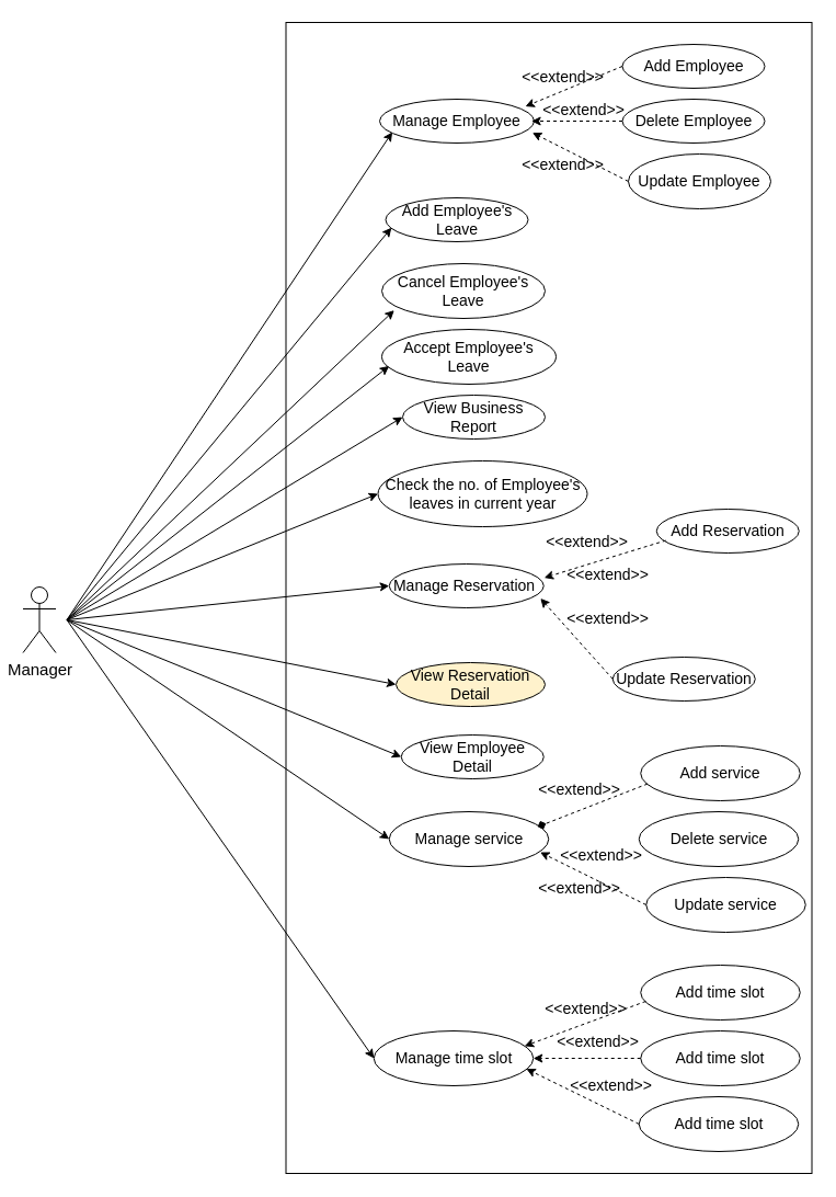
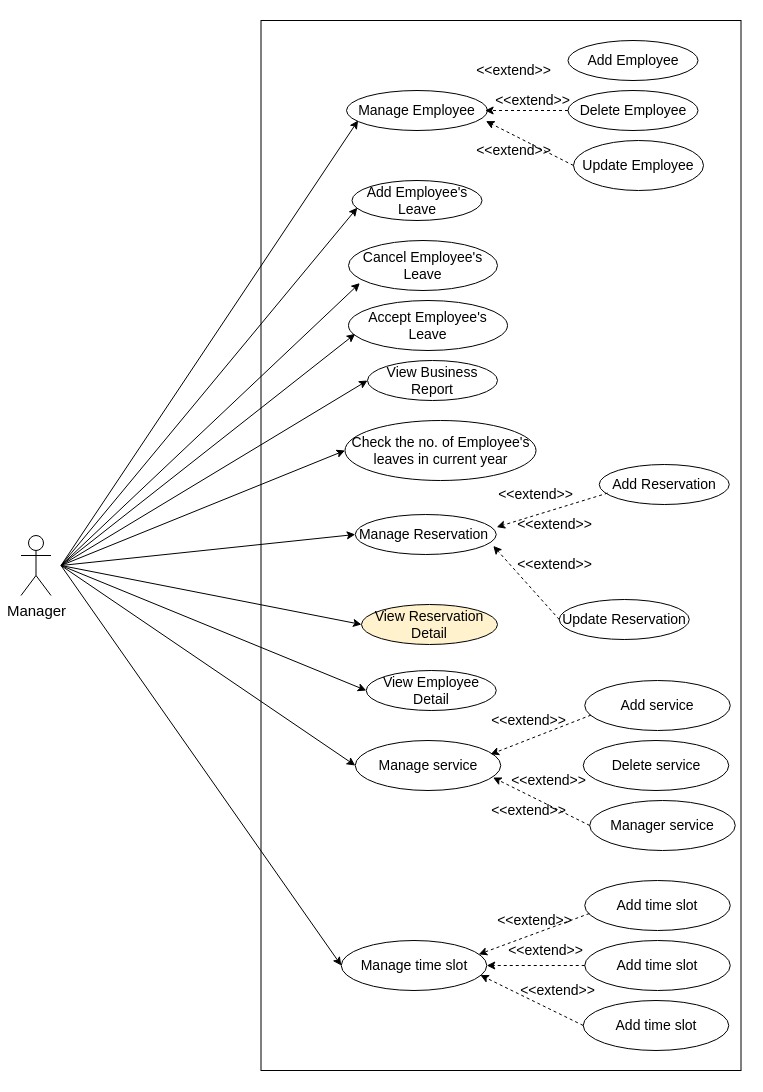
  <mxCell id="0" />
  <mxCell id="1" parent="0" />
  <mxCell id="2" value="" style="rounded=0;whiteSpace=wrap;html=1;" parent="1" vertex="1"><mxGeometry x="260.5" y="20" width="480" height="1050" as="geometry" /></mxCell>
  <mxCell id="3" value="Manage Employee" style="ellipse;whiteSpace=wrap;html=1;fontSize=14;" parent="1" vertex="1"><mxGeometry x="346" y="90" width="141" height="40" as="geometry" /></mxCell>
  <mxCell id="4" value="View Business Report" style="ellipse;whiteSpace=wrap;html=1;fontSize=14;" parent="1" vertex="1"><mxGeometry x="367" y="360" width="130" height="40" as="geometry" /></mxCell>
  <mxCell id="5" value="Check the no. of Employee's leaves in current year" style="ellipse;whiteSpace=wrap;html=1;fontSize=14;" parent="1" vertex="1"><mxGeometry x="344.5" y="420" width="191" height="60" as="geometry" /></mxCell>
  <mxCell id="6" value="Accept Employee's Leave" style="ellipse;whiteSpace=wrap;html=1;fontSize=14;" parent="1" vertex="1"><mxGeometry x="348" y="300" width="159" height="50" as="geometry" /></mxCell>
  <mxCell id="7" value="Cancel Employee's Leave" style="ellipse;whiteSpace=wrap;html=1;fontSize=14;" parent="1" vertex="1"><mxGeometry x="348" y="240" width="149" height="50" as="geometry" /></mxCell>
  <mxCell id="8" value="Add Employee's Leave" style="ellipse;whiteSpace=wrap;html=1;fontSize=14;" parent="1" vertex="1"><mxGeometry x="351.5" y="180" width="130" height="40" as="geometry" /></mxCell>
  <mxCell id="9" value="Manage Reservation&amp;nbsp;" style="ellipse;whiteSpace=wrap;html=1;fontSize=14;" parent="1" vertex="1"><mxGeometry x="354.75" y="514" width="141" height="40" as="geometry" /></mxCell>
  <mxCell id="10" value="View Employee Detail" style="ellipse;whiteSpace=wrap;html=1;fontSize=14;" parent="1" vertex="1"><mxGeometry x="365.75" y="670" width="130" height="40" as="geometry" /></mxCell>
  <mxCell id="11" value="Add Reservation" style="ellipse;whiteSpace=wrap;html=1;fontSize=14;" parent="1" vertex="1"><mxGeometry x="598.75" y="464" width="130" height="40" as="geometry" /></mxCell>
  <mxCell id="12" value="View Reservation Detail" style="ellipse;whiteSpace=wrap;html=1;fontSize=14;fillColor=#fff2cc;" parent="1" vertex="1"><mxGeometry x="361" y="604" width="136" height="40" as="geometry" /></mxCell>
  <mxCell id="13" value="Update Reservation" style="ellipse;whiteSpace=wrap;html=1;fontSize=14;" parent="1" vertex="1"><mxGeometry x="558.75" y="599" width="130" height="40" as="geometry" /></mxCell>
  <mxCell id="14" value="Update Employee" style="ellipse;whiteSpace=wrap;html=1;fontSize=14;" parent="1" vertex="1"><mxGeometry x="573" y="140" width="130" height="50" as="geometry" /></mxCell>
  <mxCell id="15" value="Delete Employee" style="ellipse;whiteSpace=wrap;html=1;fontSize=14;" parent="1" vertex="1"><mxGeometry x="567.5" y="90" width="130" height="40" as="geometry" /></mxCell>
  <mxCell id="16" value="Add Employee" style="ellipse;whiteSpace=wrap;html=1;fontSize=14;" parent="1" vertex="1"><mxGeometry x="567.5" y="40" width="130" height="40" as="geometry" /></mxCell>
  <mxCell id="17" value="" style="endArrow=classic;html=1;fontSize=16;dashed=1;exitX=0;exitY=0.5;exitDx=0;exitDy=0;entryX=0.989;entryY=0.765;entryDx=0;entryDy=0;entryPerimeter=0;" parent="1" source="14" target="3" edge="1"><mxGeometry width="50" height="50" relative="1" as="geometry"><mxPoint x="535.91" y="-70" as="sourcePoint" /><mxPoint x="427.5" y="-95" as="targetPoint" /></mxGeometry></mxCell>
  <mxCell id="18" value="" style="endArrow=classic;html=1;fontSize=16;dashed=1;exitX=0;exitY=0.5;exitDx=0;exitDy=0;entryX=0.983;entryY=0.5;entryDx=0;entryDy=0;entryPerimeter=0;" parent="1" source="15" target="3" edge="1"><mxGeometry width="50" height="50" relative="1" as="geometry"><mxPoint x="535.91" y="-123.5" as="sourcePoint" /><mxPoint x="447.5" y="-96.5" as="targetPoint" /></mxGeometry></mxCell>
- <mxCell id="19" value="" style="endArrow=classic;html=1;fontSize=16;dashed=1;exitX=0;exitY=0.5;exitDx=0;exitDy=0;entryX=0.943;entryY=0.165;entryDx=0;entryDy=0;entryPerimeter=0;" parent="1" source="16" target="3" edge="1"><mxGeometry width="50" height="50" relative="1" as="geometry"><mxPoint x="497.5" y="-163.5" as="sourcePoint" /><mxPoint x="409.09" y="-136.5" as="targetPoint" /></mxGeometry></mxCell>
  <mxCell id="20" value="&lt;font style=&quot;font-size: 14px;&quot;&gt;&amp;lt;&amp;lt;extend&amp;gt;&amp;gt;&lt;/font&gt;" style="text;html=1;align=center;verticalAlign=middle;resizable=0;points=[];autosize=1;fontSize=14;" parent="1" vertex="1"><mxGeometry x="467.5" y="140" width="90" height="20" as="geometry" /></mxCell>
  <mxCell id="21" value="&lt;font style=&quot;font-size: 14px;&quot;&gt;&amp;lt;&amp;lt;extend&amp;gt;&amp;gt;&lt;/font&gt;" style="text;html=1;align=center;verticalAlign=middle;resizable=0;points=[];autosize=1;fontSize=14;" parent="1" vertex="1"><mxGeometry x="487" y="90" width="90" height="20" as="geometry" /></mxCell>
  <mxCell id="22" value="&lt;font style=&quot;font-size: 14px;&quot;&gt;&amp;lt;&amp;lt;extend&amp;gt;&amp;gt;&lt;/font&gt;" style="text;html=1;align=center;verticalAlign=middle;resizable=0;points=[];autosize=1;fontSize=14;" parent="1" vertex="1"><mxGeometry x="467.5" y="60" width="90" height="20" as="geometry" /></mxCell>
  <mxCell id="23" value="" style="endArrow=classic;html=1;fontSize=16;dashed=1;exitX=0.065;exitY=0.715;exitDx=0;exitDy=0;entryX=1.003;entryY=0.315;entryDx=0;entryDy=0;entryPerimeter=0;exitPerimeter=0;" parent="1" source="11" target="9" edge="1"><mxGeometry width="50" height="50" relative="1" as="geometry"><mxPoint x="511.25" y="444" as="sourcePoint" /><mxPoint x="447.699" y="234.6" as="targetPoint" /></mxGeometry></mxCell>
  <mxCell id="24" value="" style="endArrow=classic;html=1;fontSize=16;dashed=1;exitX=0;exitY=0.5;exitDx=0;exitDy=0;entryX=0.979;entryY=0.785;entryDx=0;entryDy=0;entryPerimeter=0;" parent="1" source="13" target="9" edge="1"><mxGeometry width="50" height="50" relative="1" as="geometry"><mxPoint x="480.25" y="604" as="sourcePoint" /><mxPoint x="426.43" y="361" as="targetPoint" /></mxGeometry></mxCell>
  <mxCell id="25" style="edgeStyle=orthogonalEdgeStyle;shape=flexArrow;rounded=0;orthogonalLoop=1;jettySize=auto;html=1;exitX=0.5;exitY=1;exitDx=0;exitDy=0;dashed=1;fontSize=14;" parent="1" source="13" target="13" edge="1"><mxGeometry relative="1" as="geometry" /></mxCell>
  <mxCell id="26" style="edgeStyle=orthogonalEdgeStyle;shape=flexArrow;rounded=0;orthogonalLoop=1;jettySize=auto;html=1;exitX=0.5;exitY=1;exitDx=0;exitDy=0;fontSize=14;" parent="1" source="6" target="6" edge="1"><mxGeometry relative="1" as="geometry" /></mxCell>
  <mxCell id="27" style="edgeStyle=orthogonalEdgeStyle;shape=flexArrow;rounded=0;orthogonalLoop=1;jettySize=auto;html=1;exitX=0.5;exitY=1;exitDx=0;exitDy=0;fontSize=14;" parent="1" source="10" target="10" edge="1"><mxGeometry relative="1" as="geometry" /></mxCell>
  <mxCell id="28" value="&lt;span style=&quot;font-size: 14px;&quot;&gt;&amp;lt;&amp;lt;extend&amp;gt;&amp;gt;&lt;/span&gt;" style="text;html=1;align=center;verticalAlign=middle;resizable=0;points=[];autosize=1;fontSize=14;" parent="1" vertex="1"><mxGeometry x="508.75" y="514" width="90" height="20" as="geometry" /></mxCell>
  <mxCell id="29" value="&lt;span style=&quot;font-size: 14px;&quot;&gt;&amp;lt;&amp;lt;extend&amp;gt;&amp;gt;&lt;/span&gt;" style="text;html=1;align=center;verticalAlign=middle;resizable=0;points=[];autosize=1;fontSize=14;" parent="1" vertex="1"><mxGeometry x="508.75" y="554" width="90" height="20" as="geometry" /></mxCell>
  <mxCell id="30" value="&lt;font style=&quot;font-size: 14px;&quot;&gt;&amp;lt;&amp;lt;extend&amp;gt;&amp;gt;&lt;/font&gt;" style="text;html=1;align=center;verticalAlign=middle;resizable=0;points=[];autosize=1;fontSize=14;" parent="1" vertex="1"><mxGeometry x="490.25" y="484" width="90" height="20" as="geometry" /></mxCell>
  <mxCell id="31" value="Manager" style="shape=umlActor;verticalLabelPosition=bottom;labelBackgroundColor=#ffffff;verticalAlign=top;html=1;outlineConnect=0;fontSize=15;" parent="1" vertex="1"><mxGeometry x="20.5" y="535" width="30" height="60" as="geometry" /></mxCell>
  <mxCell id="32" value="" style="endArrow=classic;html=1;fontSize=15;entryX=0;entryY=0.5;entryDx=0;entryDy=0;" parent="1" target="5" edge="1"><mxGeometry width="50" height="50" relative="1" as="geometry"><mxPoint x="60.5" y="565" as="sourcePoint" /><mxPoint x="430.5" y="485" as="targetPoint" /></mxGeometry></mxCell>
  <mxCell id="33" value="" style="endArrow=classic;html=1;fontSize=15;entryX=0;entryY=0.5;entryDx=0;entryDy=0;" parent="1" target="4" edge="1"><mxGeometry width="50" height="50" relative="1" as="geometry"><mxPoint x="60.5" y="565" as="sourcePoint" /><mxPoint x="110.5" y="515" as="targetPoint" /></mxGeometry></mxCell>
  <mxCell id="34" value="" style="endArrow=classic;html=1;fontSize=15;entryX=0.076;entryY=0.852;entryDx=0;entryDy=0;entryPerimeter=0;" parent="1" target="7" edge="1"><mxGeometry width="50" height="50" relative="1" as="geometry"><mxPoint x="60.5" y="565" as="sourcePoint" /><mxPoint x="110.5" y="515" as="targetPoint" /></mxGeometry></mxCell>
  <mxCell id="35" value="" style="endArrow=classic;html=1;fontSize=15;entryX=0.042;entryY=0.668;entryDx=0;entryDy=0;entryPerimeter=0;" parent="1" target="6" edge="1"><mxGeometry width="50" height="50" relative="1" as="geometry"><mxPoint x="60.5" y="565" as="sourcePoint" /><mxPoint x="110.5" y="515" as="targetPoint" /></mxGeometry></mxCell>
  <mxCell id="36" value="" style="endArrow=classic;html=1;fontSize=15;entryX=0.041;entryY=0.68;entryDx=0;entryDy=0;entryPerimeter=0;" parent="1" target="8" edge="1"><mxGeometry width="50" height="50" relative="1" as="geometry"><mxPoint x="60.5" y="565" as="sourcePoint" /><mxPoint x="430.5" y="485" as="targetPoint" /></mxGeometry></mxCell>
  <mxCell id="37" value="" style="endArrow=classic;html=1;fontSize=15;entryX=0;entryY=0.5;entryDx=0;entryDy=0;" parent="1" target="12" edge="1"><mxGeometry width="50" height="50" relative="1" as="geometry"><mxPoint x="60.5" y="565" as="sourcePoint" /><mxPoint x="190.5" y="635" as="targetPoint" /></mxGeometry></mxCell>
  <mxCell id="38" value="" style="endArrow=classic;html=1;fontSize=15;entryX=0;entryY=0.5;entryDx=0;entryDy=0;" parent="1" target="10" edge="1"><mxGeometry width="50" height="50" relative="1" as="geometry"><mxPoint x="60.5" y="565" as="sourcePoint" /><mxPoint x="160.5" y="620" as="targetPoint" /></mxGeometry></mxCell>
  <mxCell id="39" value="" style="endArrow=classic;html=1;fontSize=15;entryX=0;entryY=0.5;entryDx=0;entryDy=0;" parent="1" target="43" edge="1"><mxGeometry width="50" height="50" relative="1" as="geometry"><mxPoint x="60.5" y="565" as="sourcePoint" /><mxPoint x="342.25" y="870" as="targetPoint" /></mxGeometry></mxCell>
  <mxCell id="40" value="" style="endArrow=classic;html=1;fontSize=15;entryX=0;entryY=0.5;entryDx=0;entryDy=0;" parent="1" target="9" edge="1"><mxGeometry width="50" height="50" relative="1" as="geometry"><mxPoint x="60.5" y="565" as="sourcePoint" /><mxPoint x="170.5" y="630" as="targetPoint" /></mxGeometry></mxCell>
  <mxCell id="41" value="" style="endArrow=classic;html=1;fontSize=15;entryX=0.082;entryY=0.75;entryDx=0;entryDy=0;entryPerimeter=0;" parent="1" target="3" edge="1"><mxGeometry width="50" height="50" relative="1" as="geometry"><mxPoint x="60.5" y="565" as="sourcePoint" /><mxPoint x="170.5" y="300" as="targetPoint" /></mxGeometry></mxCell>
  <mxCell id="42" value="" style="endArrow=classic;html=1;fontSize=15;entryX=0;entryY=0.5;entryDx=0;entryDy=0;" parent="1" target="44" edge="1"><mxGeometry width="50" height="50" relative="1" as="geometry"><mxPoint x="60.5" y="565" as="sourcePoint" /><mxPoint x="341.75" y="930" as="targetPoint" /></mxGeometry></mxCell>
  <mxCell id="43" value="Manage service" style="ellipse;whiteSpace=wrap;html=1;fontSize=14;" vertex="1" parent="1"><mxGeometry x="354.75" y="740" width="145.5" height="50" as="geometry" /></mxCell>
  <mxCell id="44" value="Manage time slot" style="ellipse;whiteSpace=wrap;html=1;fontSize=14;" vertex="1" parent="1"><mxGeometry x="340.75" y="940" width="145.5" height="50" as="geometry" /></mxCell>
- <mxCell id="45" value="Update service" style="ellipse;whiteSpace=wrap;html=1;fontSize=14;" vertex="1" parent="1"><mxGeometry x="589.25" y="800" width="145.5" height="50" as="geometry" /></mxCell>
+ <mxCell id="45" value="Manager service" style="ellipse;whiteSpace=wrap;html=1;fontSize=14;" vertex="1" parent="1"><mxGeometry x="589.25" y="800" width="145.5" height="50" as="geometry" /></mxCell>
  <mxCell id="46" value="Delete service" style="ellipse;whiteSpace=wrap;html=1;fontSize=14;" vertex="1" parent="1"><mxGeometry x="582.75" y="740" width="145.5" height="50" as="geometry" /></mxCell>
  <mxCell id="47" value="Add service" style="ellipse;whiteSpace=wrap;html=1;fontSize=14;" vertex="1" parent="1"><mxGeometry x="584.25" y="680" width="145.5" height="50" as="geometry" /></mxCell>
  <mxCell id="48" value="Add time slot" style="ellipse;whiteSpace=wrap;html=1;fontSize=14;" vertex="1" parent="1"><mxGeometry x="582.75" y="1000" width="145.5" height="50" as="geometry" /></mxCell>
  <mxCell id="49" value="Add time slot" style="ellipse;whiteSpace=wrap;html=1;fontSize=14;" vertex="1" parent="1"><mxGeometry x="584.25" y="940" width="145.5" height="50" as="geometry" /></mxCell>
  <mxCell id="50" value="Add time slot" style="ellipse;whiteSpace=wrap;html=1;fontSize=14;" vertex="1" parent="1"><mxGeometry x="584.25" y="880" width="145.5" height="50" as="geometry" /></mxCell>
- <mxCell id="51" value="" style="endArrow=diamond;html=1;fontSize=16;dashed=1;exitX=0.043;exitY=0.692;exitDx=0;exitDy=0;entryX=0.93;entryY=0.276;entryDx=0;entryDy=0;entryPerimeter=0;exitPerimeter=0;" edge="1" parent="1" source="47" target="43"><mxGeometry width="50" height="50" relative="1" as="geometry"><mxPoint x="572.5" y="683" as="sourcePoint" /><mxPoint x="470.473" y="717" as="targetPoint" /></mxGeometry></mxCell>
+ <mxCell id="51" value="" style="endArrow=classic;html=1;fontSize=16;dashed=1;exitX=0.043;exitY=0.692;exitDx=0;exitDy=0;entryX=0.93;entryY=0.276;entryDx=0;entryDy=0;entryPerimeter=0;exitPerimeter=0;" edge="1" parent="1" source="47" target="43"><mxGeometry width="50" height="50" relative="1" as="geometry"><mxPoint x="572.5" y="683" as="sourcePoint" /><mxPoint x="470.473" y="717" as="targetPoint" /></mxGeometry></mxCell>
  <mxCell id="52" value="" style="endArrow=classic;html=1;fontSize=16;dashed=1;exitX=0;exitY=0.5;exitDx=0;exitDy=0;entryX=0.947;entryY=0.74;entryDx=0;entryDy=0;entryPerimeter=0;" edge="1" parent="1" source="45" target="43"><mxGeometry width="50" height="50" relative="1" as="geometry"><mxPoint x="556.26" y="816" as="sourcePoint" /><mxPoint x="454.233" y="850" as="targetPoint" /></mxGeometry></mxCell>
  <mxCell id="53" value="" style="endArrow=classic;html=1;fontSize=16;dashed=1;exitX=0.032;exitY=0.66;exitDx=0;exitDy=0;entryX=0.945;entryY=0.276;entryDx=0;entryDy=0;exitPerimeter=0;entryPerimeter=0;" edge="1" parent="1" source="50" target="44"><mxGeometry width="50" height="50" relative="1" as="geometry"><mxPoint x="569.71" y="928" as="sourcePoint" /><mxPoint x="485.749" y="880" as="targetPoint" /></mxGeometry></mxCell>
  <mxCell id="54" value="" style="endArrow=classic;html=1;fontSize=16;dashed=1;exitX=0;exitY=0.5;exitDx=0;exitDy=0;entryX=1;entryY=0.5;entryDx=0;entryDy=0;" edge="1" parent="1" source="49" target="44"><mxGeometry width="50" height="50" relative="1" as="geometry"><mxPoint x="572.23" y="978" as="sourcePoint" /><mxPoint x="488.269" y="930" as="targetPoint" /></mxGeometry></mxCell>
  <mxCell id="55" value="" style="endArrow=classic;html=1;fontSize=16;dashed=1;exitX=0;exitY=0.5;exitDx=0;exitDy=0;entryX=0.956;entryY=0.692;entryDx=0;entryDy=0;entryPerimeter=0;" edge="1" parent="1" source="48" target="44"><mxGeometry width="50" height="50" relative="1" as="geometry"><mxPoint x="581.23" y="1070" as="sourcePoint" /><mxPoint x="497.269" y="1022" as="targetPoint" /></mxGeometry></mxCell>
  <mxCell id="56" value="&lt;span style=&quot;font-size: 14px;&quot;&gt;&amp;lt;&amp;lt;extend&amp;gt;&amp;gt;&lt;/span&gt;" style="text;html=1;align=center;verticalAlign=middle;resizable=0;points=[];autosize=1;fontSize=14;" vertex="1" parent="1"><mxGeometry x="482.5" y="710" width="90" height="20" as="geometry" /></mxCell>
  <mxCell id="57" value="&lt;span style=&quot;font-size: 14px;&quot;&gt;&amp;lt;&amp;lt;extend&amp;gt;&amp;gt;&lt;/span&gt;" style="text;html=1;align=center;verticalAlign=middle;resizable=0;points=[];autosize=1;fontSize=14;" vertex="1" parent="1"><mxGeometry x="502.5" y="770" width="90" height="20" as="geometry" /></mxCell>
  <mxCell id="58" value="&lt;span style=&quot;font-size: 14px;&quot;&gt;&amp;lt;&amp;lt;extend&amp;gt;&amp;gt;&lt;/span&gt;" style="text;html=1;align=center;verticalAlign=middle;resizable=0;points=[];autosize=1;fontSize=14;" vertex="1" parent="1"><mxGeometry x="482.5" y="800" width="90" height="20" as="geometry" /></mxCell>
  <mxCell id="59" value="&lt;span style=&quot;font-size: 14px;&quot;&gt;&amp;lt;&amp;lt;extend&amp;gt;&amp;gt;&lt;/span&gt;" style="text;html=1;align=center;verticalAlign=middle;resizable=0;points=[];autosize=1;fontSize=14;" vertex="1" parent="1"><mxGeometry x="488.5" y="910" width="90" height="20" as="geometry" /></mxCell>
  <mxCell id="60" value="&lt;span style=&quot;font-size: 14px;&quot;&gt;&amp;lt;&amp;lt;extend&amp;gt;&amp;gt;&lt;/span&gt;" style="text;html=1;align=center;verticalAlign=middle;resizable=0;points=[];autosize=1;fontSize=14;" vertex="1" parent="1"><mxGeometry x="500" y="940" width="90" height="20" as="geometry" /></mxCell>
  <mxCell id="61" value="&lt;span style=&quot;font-size: 14px;&quot;&gt;&amp;lt;&amp;lt;extend&amp;gt;&amp;gt;&lt;/span&gt;" style="text;html=1;align=center;verticalAlign=middle;resizable=0;points=[];autosize=1;fontSize=14;" vertex="1" parent="1"><mxGeometry x="512" y="980" width="90" height="20" as="geometry" /></mxCell>
